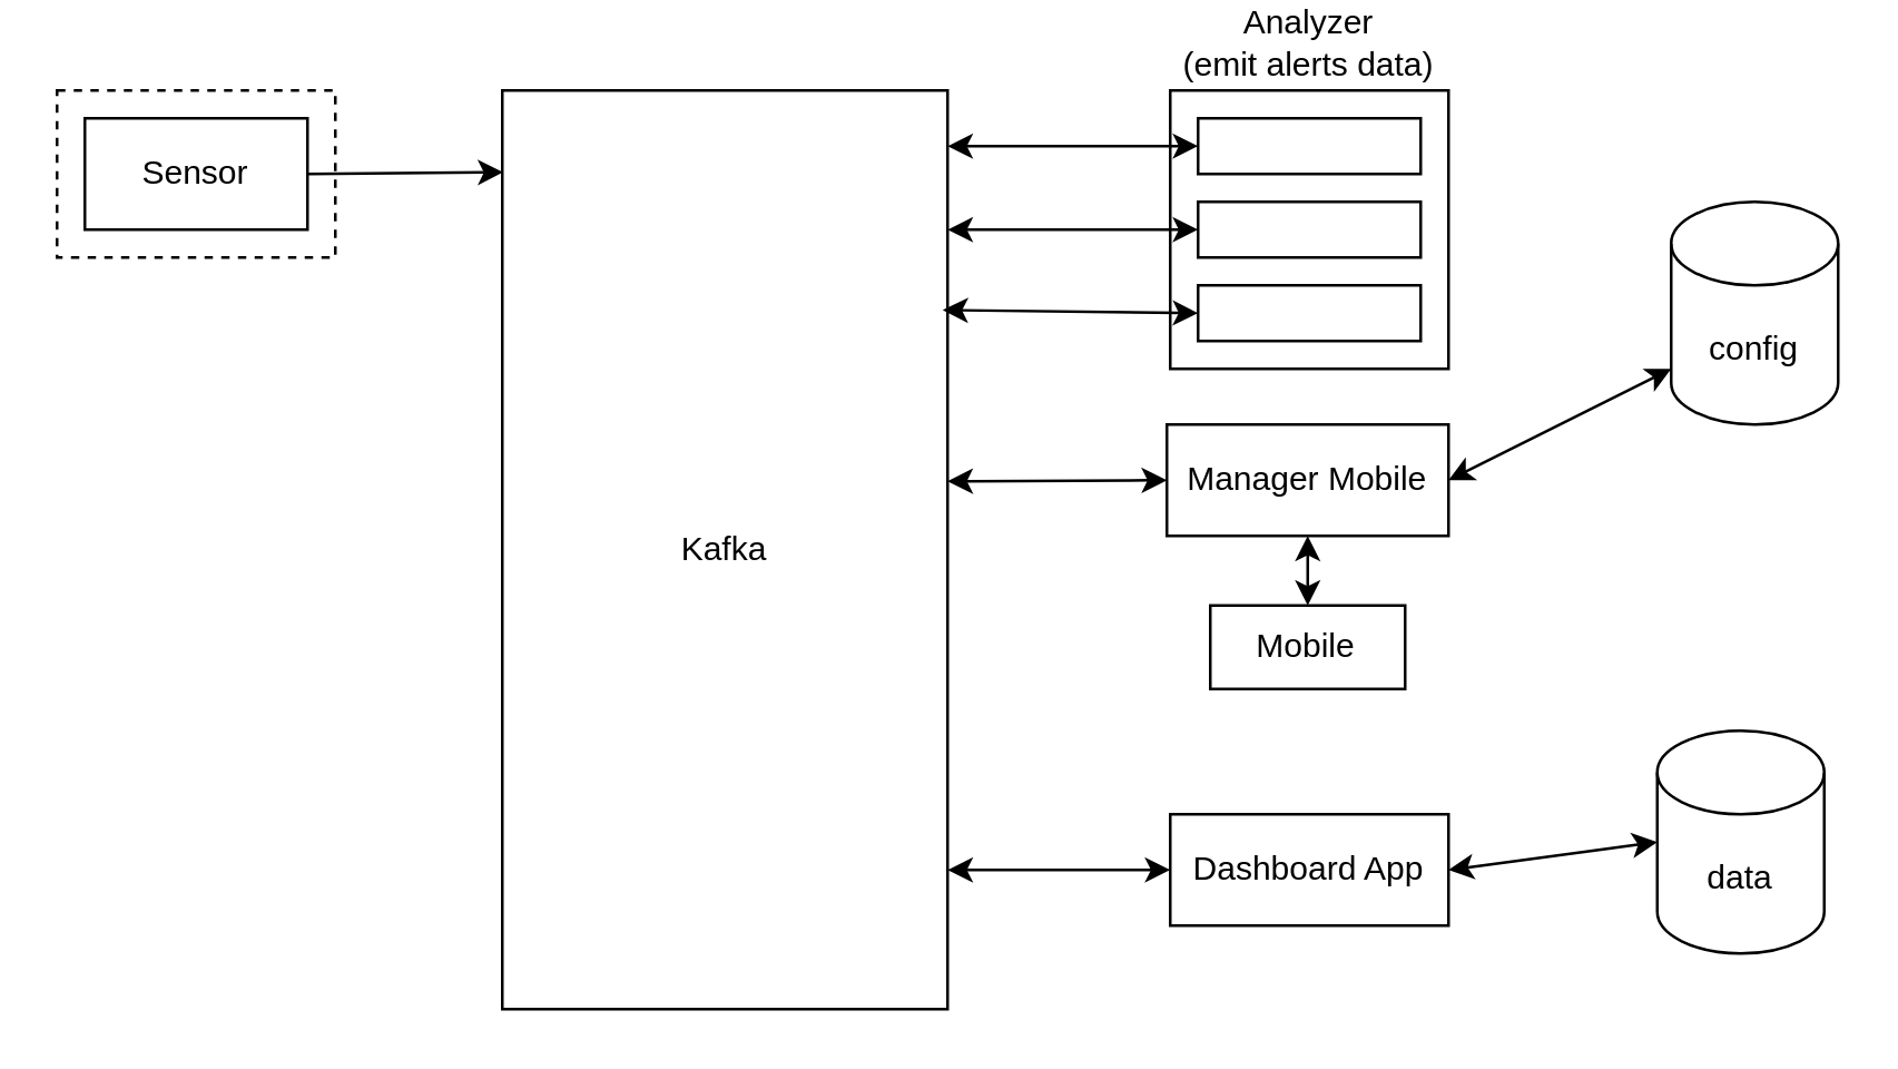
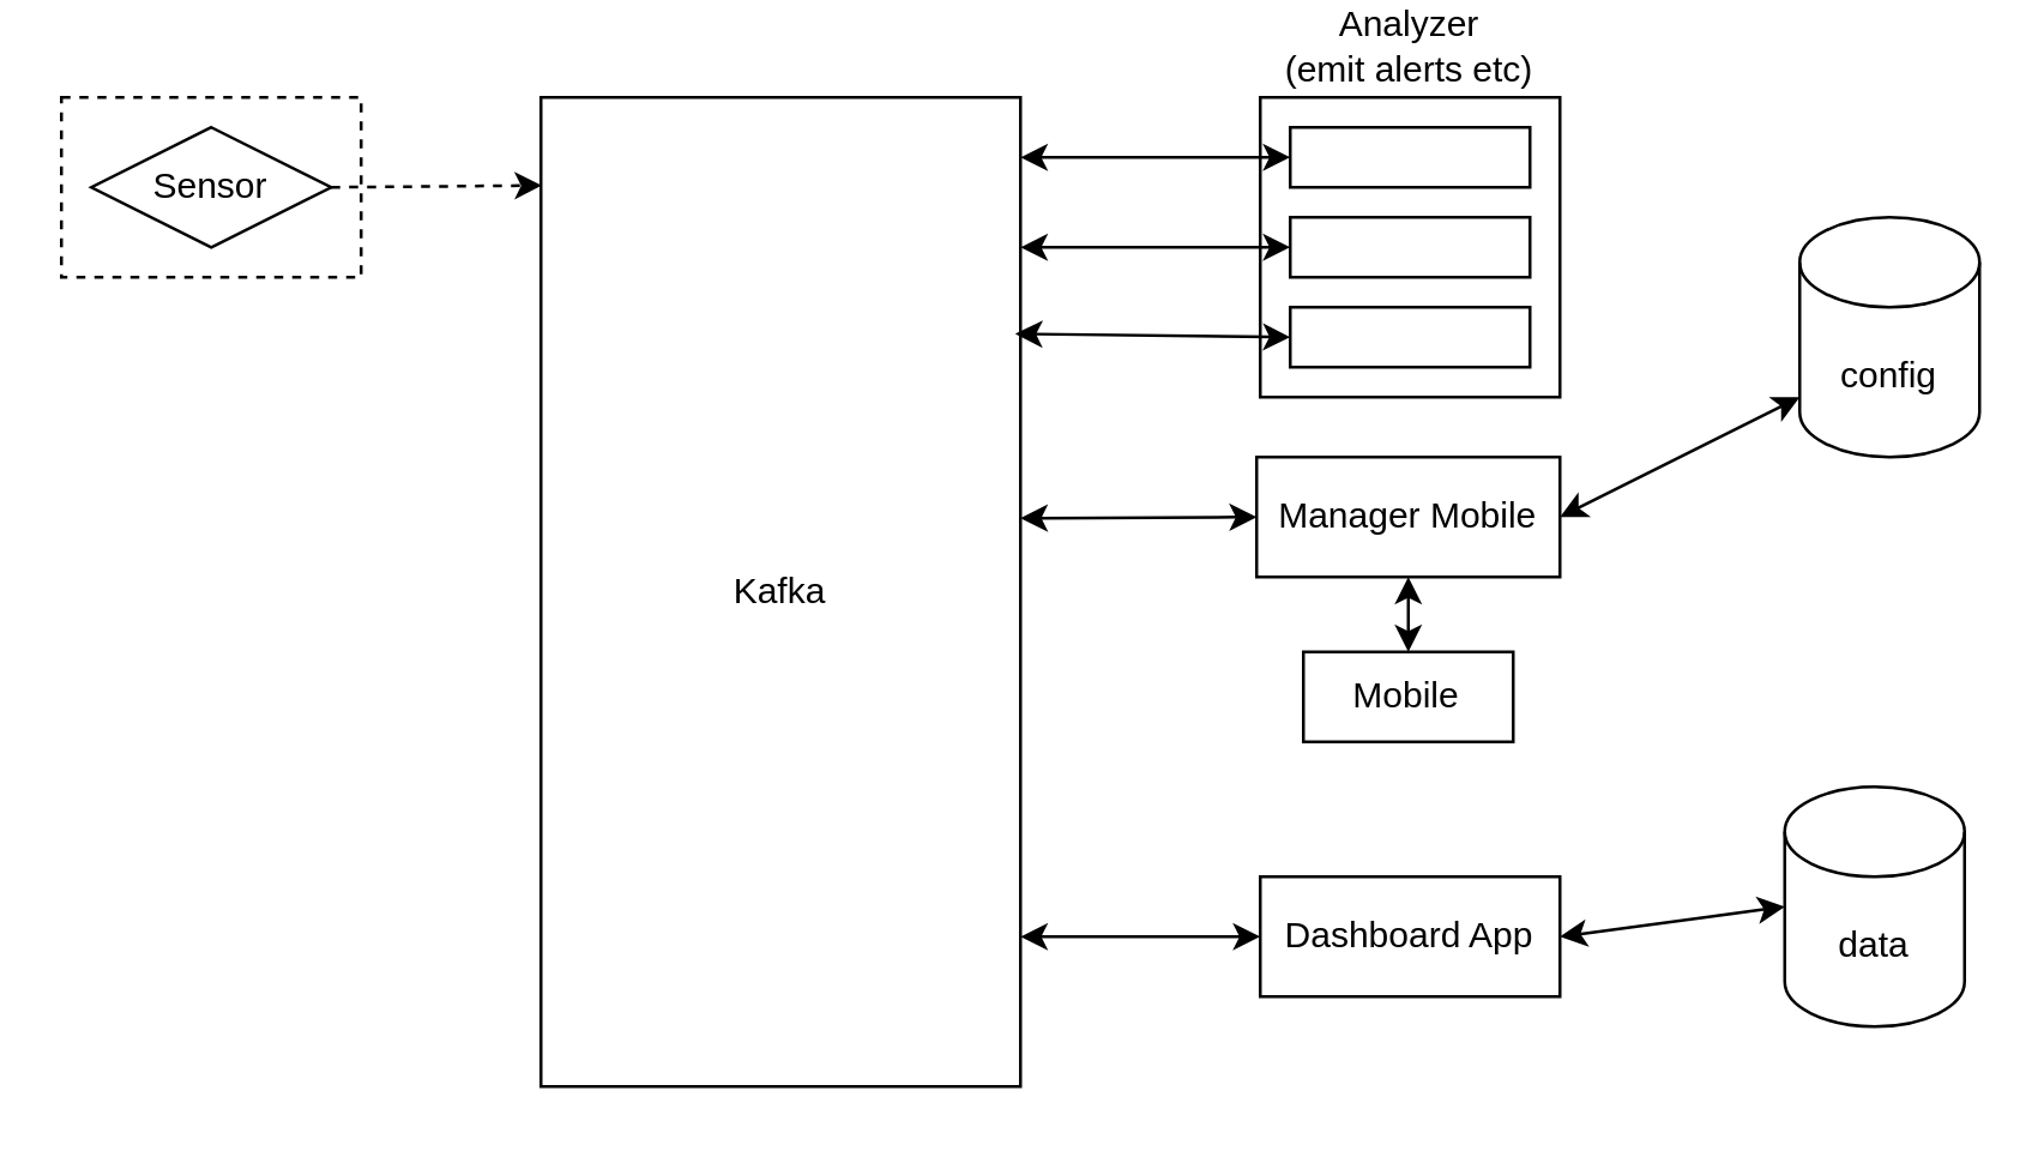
  <mxCell id="0" />
  <mxCell id="1" parent="0" />
  <mxCell id="2" value="&lt;div&gt;Kafka&lt;/div&gt;" style="rounded=0;whiteSpace=wrap;html=1;" parent="1" vertex="1"><mxGeometry x="180" y="20" width="160" height="330" as="geometry" /></mxCell>
  <mxCell id="3" value="&lt;div&gt;Manager Mobile&lt;/div&gt;" style="rounded=0;whiteSpace=wrap;html=1;" parent="1" vertex="1"><mxGeometry x="418.8" y="140" width="101.2" height="40" as="geometry" /></mxCell>
  <mxCell id="4" value="Mobile" style="rounded=0;whiteSpace=wrap;html=1;" parent="1" vertex="1"><mxGeometry x="434.4" y="205" width="70" height="30" as="geometry" /></mxCell>
  <mxCell id="5" value="" style="endArrow=classic;html=1;rounded=0;exitX=1.01;exitY=0.835;exitDx=0;exitDy=0;entryX=0;entryY=0.5;entryDx=0;entryDy=0;startArrow=classic;startFill=1;exitPerimeter=0;" parent="1" target="3" edge="1"><mxGeometry width="50" height="50" relative="1" as="geometry"><mxPoint x="340" y="160.4" as="sourcePoint" /><mxPoint x="238.8" y="50" as="targetPoint" /></mxGeometry></mxCell>
  <mxCell id="6" value="" style="endArrow=classic;html=1;rounded=0;entryX=0;entryY=0.5;entryDx=0;entryDy=0;startArrow=classic;startFill=1;" parent="1" edge="1"><mxGeometry width="50" height="50" relative="1" as="geometry"><mxPoint x="340" y="300" as="sourcePoint" /><mxPoint x="420" y="300" as="targetPoint" /></mxGeometry></mxCell>
  <mxCell id="7" value="&lt;div&gt;Dashboard App&lt;/div&gt;" style="rounded=0;whiteSpace=wrap;html=1;" parent="1" vertex="1"><mxGeometry x="420" y="280" width="100" height="40" as="geometry" /></mxCell>
  <mxCell id="8" value="config" style="shape=cylinder3;whiteSpace=wrap;html=1;boundedLbl=1;backgroundOutline=1;size=15;" parent="1" vertex="1"><mxGeometry x="600" y="60" width="60" height="80" as="geometry" /></mxCell>
  <mxCell id="9" value="" style="endArrow=classic;startArrow=classic;html=1;rounded=0;entryX=0.5;entryY=0;entryDx=0;entryDy=0;exitX=0.5;exitY=1;exitDx=0;exitDy=0;" parent="1" source="3" target="4" edge="1"><mxGeometry width="50" height="50" relative="1" as="geometry"><mxPoint x="268.8" y="360" as="sourcePoint" /><mxPoint x="318.8" y="310" as="targetPoint" /></mxGeometry></mxCell>
  <mxCell id="10" value="" style="group" parent="1" vertex="1" connectable="0"><mxGeometry x="420" y="20" width="100" height="100" as="geometry" /></mxCell>
- <mxCell id="11" value="Analyzer&lt;br&gt;(emit alerts data)" style="rounded=0;whiteSpace=wrap;html=1;labelPosition=center;verticalLabelPosition=top;align=center;verticalAlign=bottom;" parent="10" vertex="1"><mxGeometry width="100" height="100" as="geometry" /></mxCell>
+ <mxCell id="11" value="Analyzer&lt;br&gt;(emit alerts etc)" style="rounded=0;whiteSpace=wrap;html=1;labelPosition=center;verticalLabelPosition=top;align=center;verticalAlign=bottom;" parent="10" vertex="1"><mxGeometry width="100" height="100" as="geometry" /></mxCell>
  <mxCell id="12" value="" style="rounded=0;whiteSpace=wrap;html=1;" parent="10" vertex="1"><mxGeometry x="10" y="10" width="80" height="20" as="geometry" /></mxCell>
  <mxCell id="13" value="" style="rounded=0;whiteSpace=wrap;html=1;" parent="10" vertex="1"><mxGeometry x="10" y="70" width="80" height="20" as="geometry" /></mxCell>
  <mxCell id="14" value="" style="rounded=0;whiteSpace=wrap;html=1;fontStyle=1" parent="10" vertex="1"><mxGeometry x="10" y="40" width="80" height="20" as="geometry" /></mxCell>
  <mxCell id="15" value="" style="endArrow=classic;startArrow=classic;html=1;rounded=0;exitX=0;exitY=0.5;exitDx=0;exitDy=0;" parent="1" source="12" edge="1"><mxGeometry width="50" height="50" relative="1" as="geometry"><mxPoint x="460" y="120" as="sourcePoint" /><mxPoint x="340" y="40" as="targetPoint" /></mxGeometry></mxCell>
  <mxCell id="16" value="" style="endArrow=classic;startArrow=classic;html=1;rounded=0;entryX=0;entryY=0.5;entryDx=0;entryDy=0;" parent="1" target="14" edge="1"><mxGeometry width="50" height="50" relative="1" as="geometry"><mxPoint x="340" y="70" as="sourcePoint" /><mxPoint x="400" y="45" as="targetPoint" /></mxGeometry></mxCell>
  <mxCell id="17" value="" style="endArrow=classic;startArrow=classic;html=1;rounded=0;entryX=0;entryY=0.5;entryDx=0;entryDy=0;exitX=0.989;exitY=0.239;exitDx=0;exitDy=0;exitPerimeter=0;" parent="1" source="2" target="13" edge="1"><mxGeometry width="50" height="50" relative="1" as="geometry"><mxPoint x="460" y="120" as="sourcePoint" /><mxPoint x="510" y="70" as="targetPoint" /></mxGeometry></mxCell>
  <mxCell id="18" value="data" style="shape=cylinder3;whiteSpace=wrap;html=1;boundedLbl=1;backgroundOutline=1;size=15;" parent="1" vertex="1"><mxGeometry x="595" y="250" width="60" height="80" as="geometry" /></mxCell>
  <mxCell id="19" value="" style="endArrow=classic;startArrow=classic;html=1;rounded=0;exitX=1;exitY=0.5;exitDx=0;exitDy=0;entryX=0;entryY=0.5;entryDx=0;entryDy=0;entryPerimeter=0;" parent="1" source="7" target="18" edge="1"><mxGeometry width="50" height="50" relative="1" as="geometry"><mxPoint x="530" y="325" as="sourcePoint" /><mxPoint x="580" y="275" as="targetPoint" /></mxGeometry></mxCell>
  <mxCell id="20" value="" style="endArrow=classic;startArrow=classic;html=1;rounded=0;" parent="1" edge="1"><mxGeometry width="50" height="50" relative="1" as="geometry"><mxPoint x="520" y="160" as="sourcePoint" /><mxPoint x="600" y="120" as="targetPoint" /></mxGeometry></mxCell>
  <mxCell id="21" value="" style="rounded=0;whiteSpace=wrap;html=1;dashed=1;" vertex="1" parent="1"><mxGeometry x="20" y="20" width="100" height="60" as="geometry" /></mxCell>
- <mxCell id="22" value="&lt;div&gt;Sensor&lt;/div&gt;" style="rounded=0;whiteSpace=wrap;html=1;" parent="1" vertex="1"><mxGeometry x="30" y="30" width="80" height="40" as="geometry" /></mxCell>
- <mxCell id="23" value="" style="endArrow=classic;html=1;rounded=0;exitX=1;exitY=0.5;exitDx=0;exitDy=0;entryX=0.002;entryY=0.089;entryDx=0;entryDy=0;entryPerimeter=0;" parent="1" source="22" edge="1" target="2"><mxGeometry width="50" height="50" relative="1" as="geometry"><mxPoint x="190" y="120" as="sourcePoint" /><mxPoint x="180" y="40" as="targetPoint" /></mxGeometry></mxCell>
+ <mxCell id="22" value="&lt;div&gt;Sensor&lt;/div&gt;" style="rhombus;whiteSpace=wrap;html=1;" parent="1" vertex="1"><mxGeometry x="30" y="30" width="80" height="40" as="geometry" /></mxCell>
+ <mxCell id="23" value="" style="endArrow=classic;html=1;rounded=0;exitX=1;exitY=0.5;exitDx=0;exitDy=0;entryX=0.002;entryY=0.089;entryDx=0;entryDy=0;entryPerimeter=0;dashed=1;" parent="1" source="22" edge="1" target="2"><mxGeometry width="50" height="50" relative="1" as="geometry"><mxPoint x="190" y="120" as="sourcePoint" /><mxPoint x="180" y="40" as="targetPoint" /></mxGeometry></mxCell>
